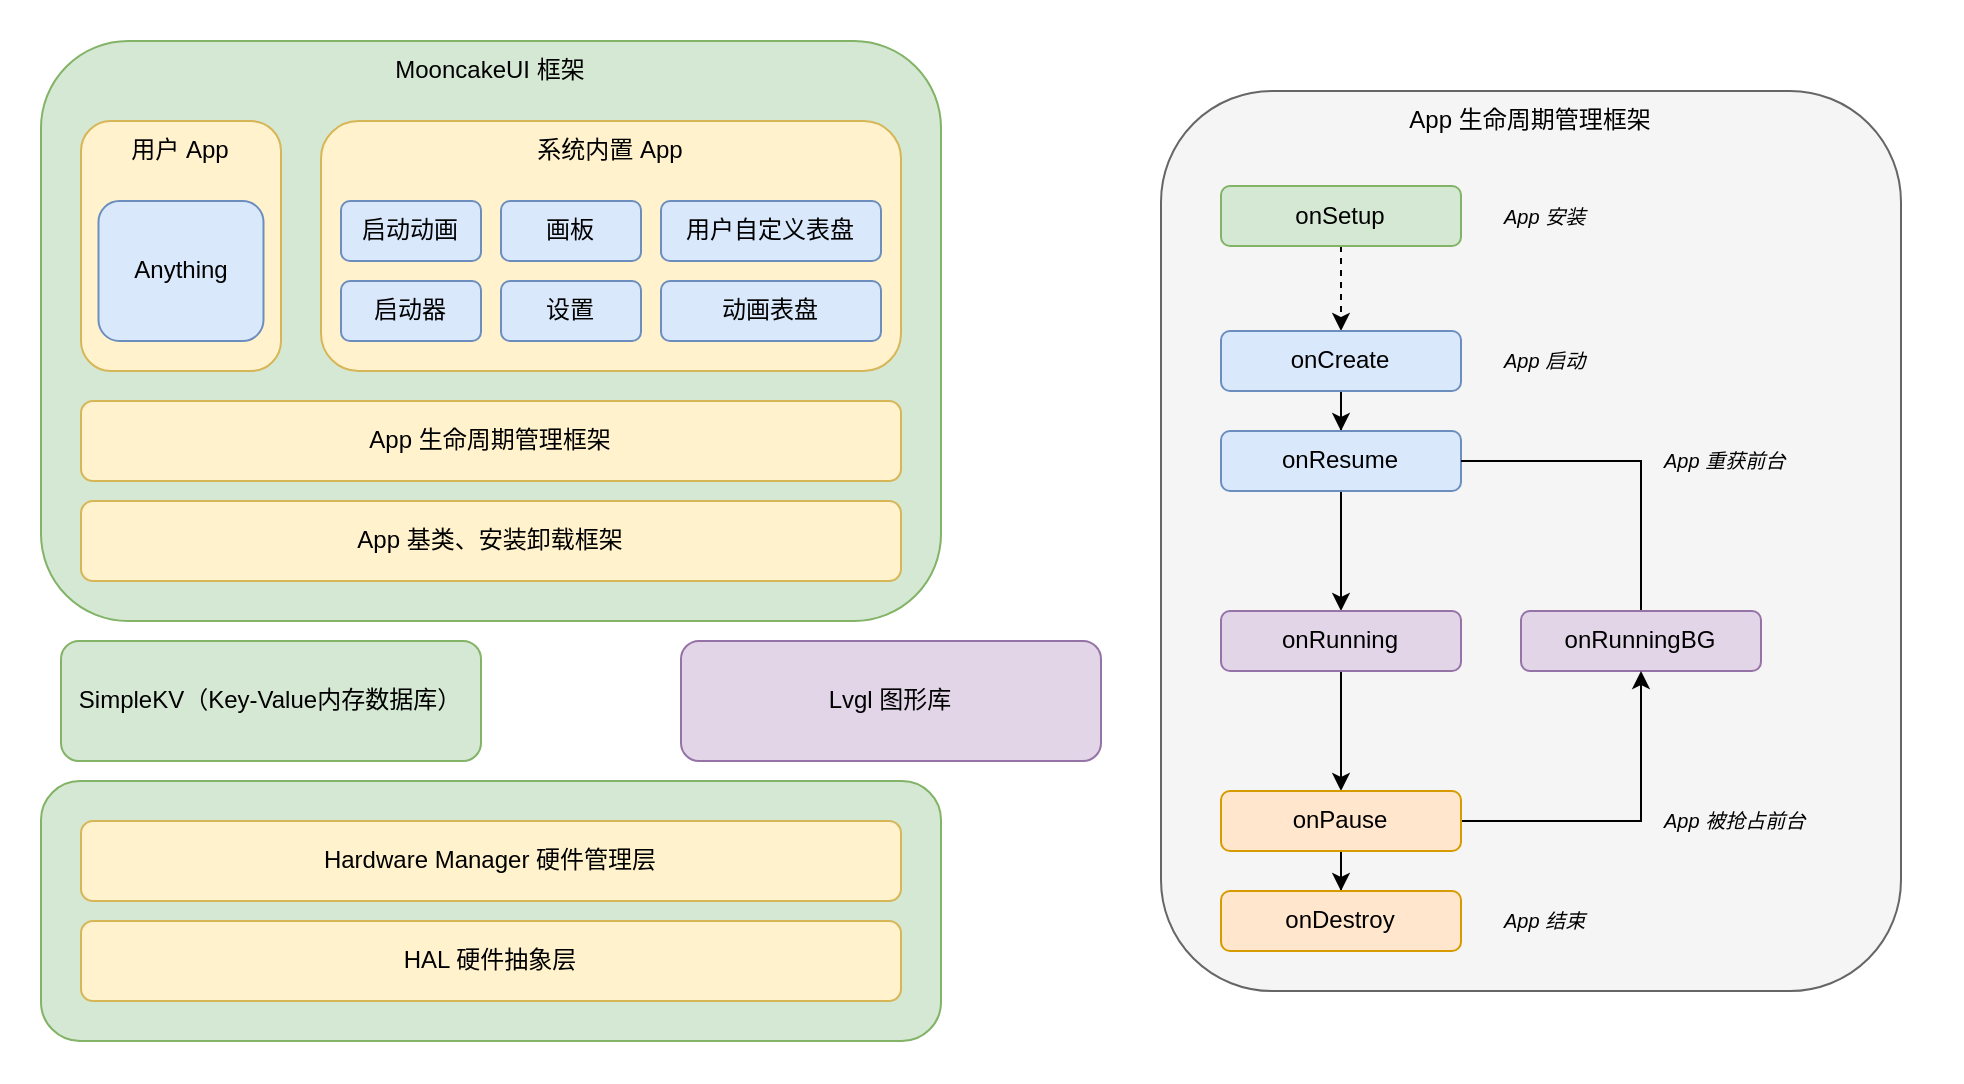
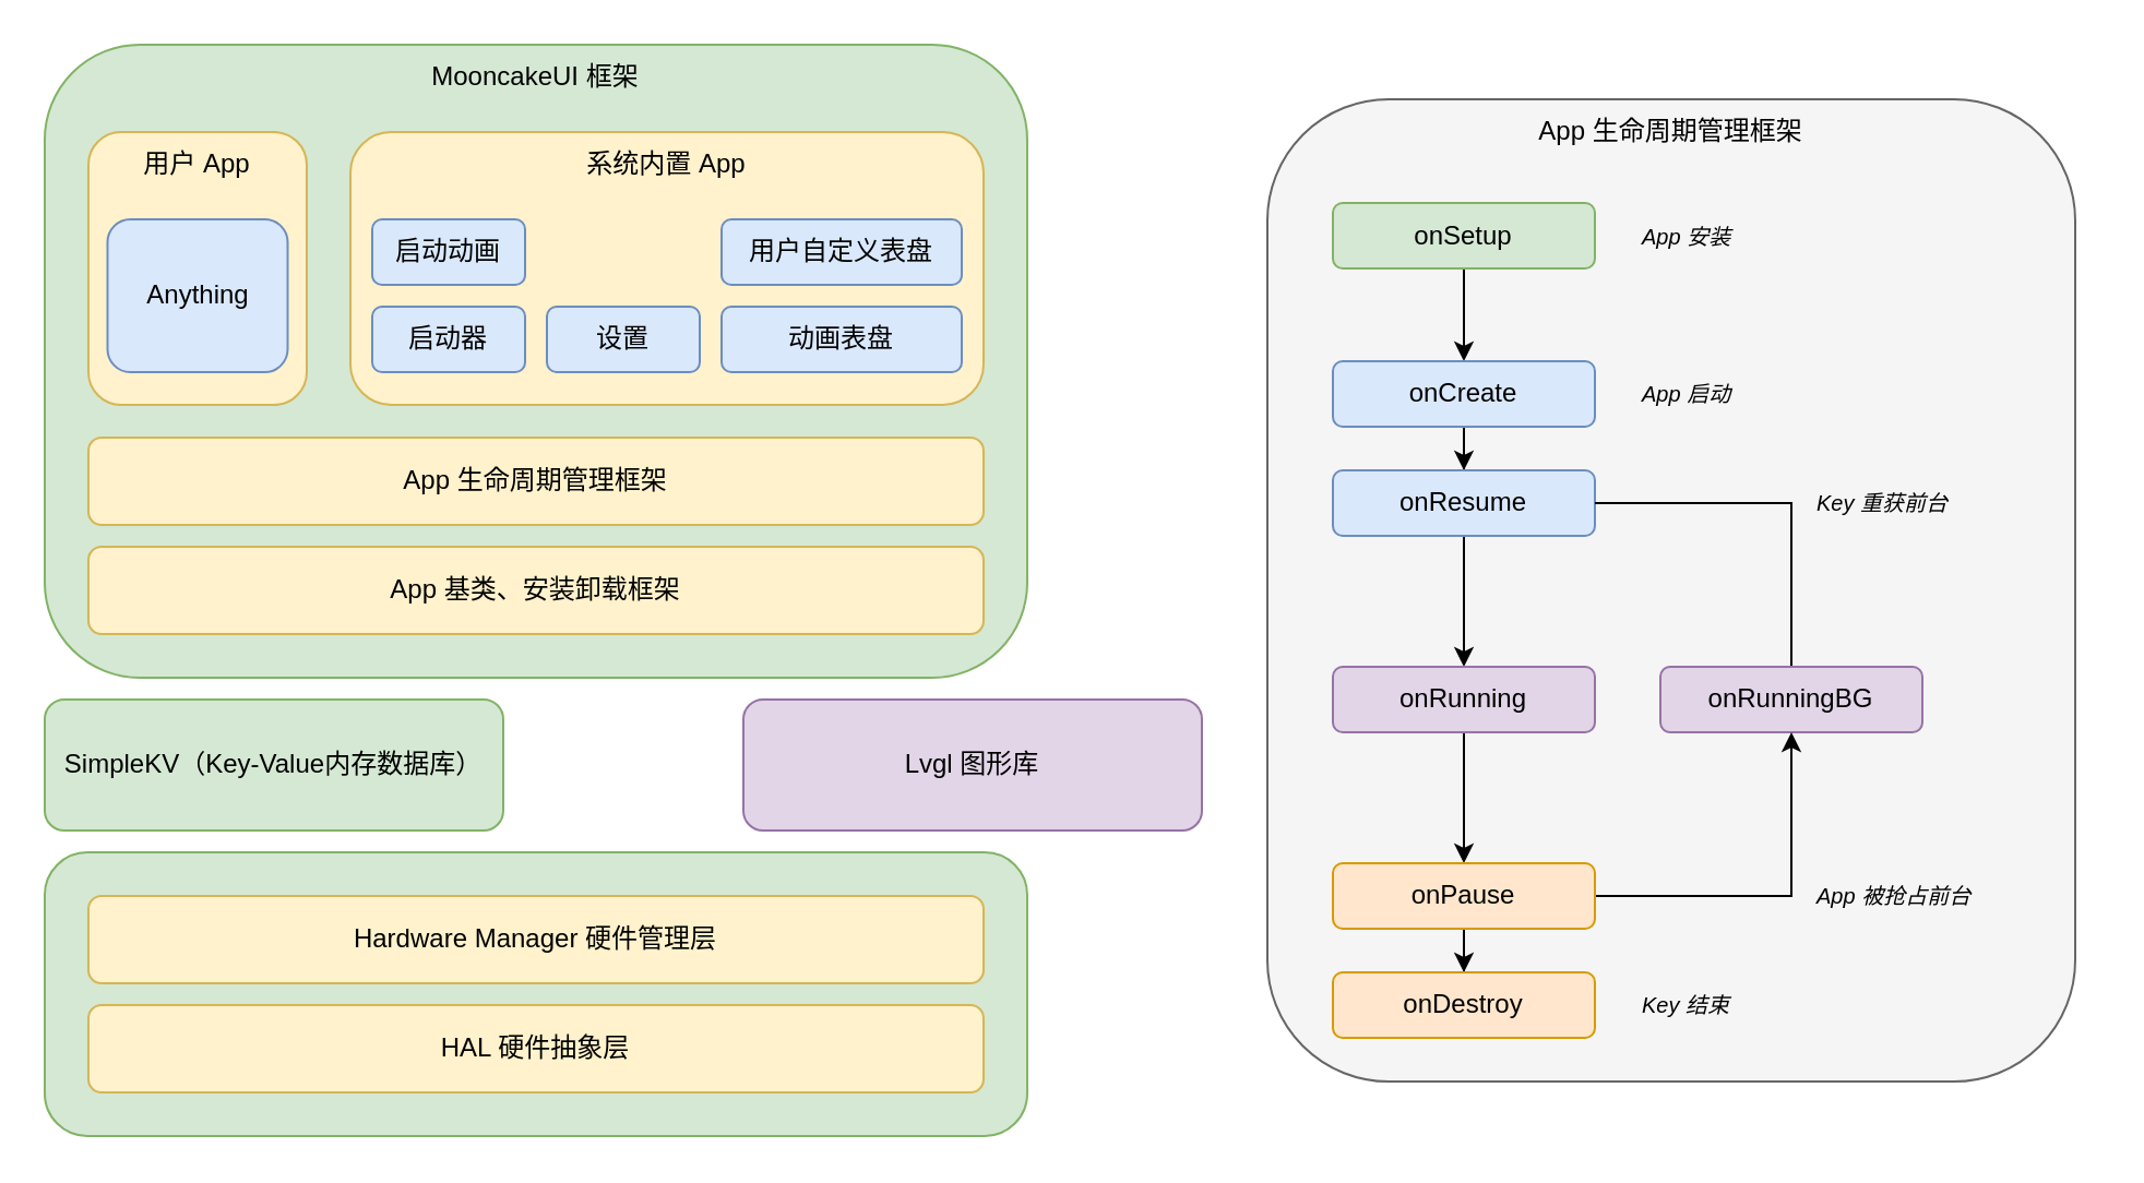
  <mxCell id="0" />
  <mxCell id="1" parent="0" />
  <mxCell id="2" value="" style="rounded=1;whiteSpace=wrap;html=1;fillColor=#f5f5f5;fontColor=#333333;strokeColor=#666666;" vertex="1" parent="1"><mxGeometry x="580" y="45" width="370" height="450" as="geometry" /></mxCell>
- <mxCell id="3" value="SimpleKV（Key-Value内存数据库）" style="rounded=1;whiteSpace=wrap;html=1;fillColor=#d5e8d4;strokeColor=#82b366;" parent="1" vertex="1"><mxGeometry x="30" y="320" width="210" height="60" as="geometry" /></mxCell>
+ <mxCell id="3" value="SimpleKV（Key-Value内存数据库）" style="rounded=1;whiteSpace=wrap;html=1;fillColor=#d5e8d4;strokeColor=#82b366;" parent="1" vertex="1"><mxGeometry x="20" y="320" width="210" height="60" as="geometry" /></mxCell>
  <mxCell id="4" value="Lvgl 图形库" style="rounded=1;whiteSpace=wrap;html=1;fillColor=#e1d5e7;strokeColor=#9673a6;" parent="1" vertex="1"><mxGeometry x="340" y="320" width="210" height="60" as="geometry" /></mxCell>
  <mxCell id="5" value="" style="rounded=1;whiteSpace=wrap;html=1;fillColor=#d5e8d4;strokeColor=#82b366;" parent="1" vertex="1"><mxGeometry x="20" y="20" width="450" height="290" as="geometry" /></mxCell>
  <mxCell id="6" value="MooncakeUI 框架" style="text;html=1;strokeColor=none;fillColor=none;align=center;verticalAlign=middle;whiteSpace=wrap;rounded=0;" parent="1" vertex="1"><mxGeometry x="180" y="20" width="130" height="30" as="geometry" /></mxCell>
  <mxCell id="7" value="App 生命周期管理框架" style="rounded=1;whiteSpace=wrap;html=1;fillColor=#fff2cc;strokeColor=#d6b656;" parent="1" vertex="1"><mxGeometry x="40" y="200" width="410" height="40" as="geometry" /></mxCell>
  <mxCell id="8" value="" style="rounded=1;whiteSpace=wrap;html=1;fillColor=#fff2cc;strokeColor=#d6b656;" parent="1" vertex="1"><mxGeometry x="40" y="60" width="100" height="125" as="geometry" /></mxCell>
  <mxCell id="9" value="" style="rounded=1;whiteSpace=wrap;html=1;fillColor=#fff2cc;strokeColor=#d6b656;" parent="1" vertex="1"><mxGeometry x="160" y="60" width="290" height="125" as="geometry" /></mxCell>
  <mxCell id="10" value="系统内置 App" style="text;html=1;strokeColor=none;fillColor=none;align=center;verticalAlign=middle;whiteSpace=wrap;rounded=0;" parent="1" vertex="1"><mxGeometry x="240" y="60" width="130" height="30" as="geometry" /></mxCell>
  <mxCell id="11" value="App 基类、安装卸载框架" style="rounded=1;whiteSpace=wrap;html=1;fillColor=#fff2cc;strokeColor=#d6b656;" parent="1" vertex="1"><mxGeometry x="40" y="250" width="410" height="40" as="geometry" /></mxCell>
  <mxCell id="12" value="启动动画" style="rounded=1;whiteSpace=wrap;html=1;fillColor=#dae8fc;strokeColor=#6c8ebf;" parent="1" vertex="1"><mxGeometry x="170" y="100" width="70" height="30" as="geometry" /></mxCell>
  <mxCell id="13" value="启动器" style="rounded=1;whiteSpace=wrap;html=1;fillColor=#dae8fc;strokeColor=#6c8ebf;" parent="1" vertex="1"><mxGeometry x="170" y="140" width="70" height="30" as="geometry" /></mxCell>
  <mxCell id="14" value="动画表盘" style="rounded=1;whiteSpace=wrap;html=1;fillColor=#dae8fc;strokeColor=#6c8ebf;" parent="1" vertex="1"><mxGeometry x="330" y="140" width="110" height="30" as="geometry" /></mxCell>
  <mxCell id="15" value="用户自定义表盘" style="rounded=1;whiteSpace=wrap;html=1;fillColor=#dae8fc;strokeColor=#6c8ebf;" parent="1" vertex="1"><mxGeometry x="330" y="100" width="110" height="30" as="geometry" /></mxCell>
- <mxCell id="16" value="画板" style="rounded=1;whiteSpace=wrap;html=1;fillColor=#dae8fc;strokeColor=#6c8ebf;" parent="1" vertex="1"><mxGeometry x="250" y="100" width="70" height="30" as="geometry" /></mxCell>
  <mxCell id="17" value="设置" style="rounded=1;whiteSpace=wrap;html=1;fillColor=#dae8fc;strokeColor=#6c8ebf;" parent="1" vertex="1"><mxGeometry x="250" y="140" width="70" height="30" as="geometry" /></mxCell>
  <mxCell id="18" value="用户 App" style="text;html=1;strokeColor=none;fillColor=none;align=center;verticalAlign=middle;whiteSpace=wrap;rounded=0;" parent="1" vertex="1"><mxGeometry x="25" y="60" width="130" height="30" as="geometry" /></mxCell>
  <mxCell id="19" value="Anything" style="rounded=1;whiteSpace=wrap;html=1;fillColor=#dae8fc;strokeColor=#6c8ebf;" parent="1" vertex="1"><mxGeometry x="48.75" y="100" width="82.5" height="70" as="geometry" /></mxCell>
  <mxCell id="20" value="" style="rounded=1;whiteSpace=wrap;html=1;fillColor=#d5e8d4;strokeColor=#82b366;" parent="1" vertex="1"><mxGeometry x="20" y="390" width="450" height="130" as="geometry" /></mxCell>
  <mxCell id="21" value="HAL 硬件抽象层" style="rounded=1;whiteSpace=wrap;html=1;fillColor=#fff2cc;strokeColor=#d6b656;" parent="1" vertex="1"><mxGeometry x="40" y="460" width="410" height="40" as="geometry" /></mxCell>
  <mxCell id="22" value="Hardware Manager 硬件管理层" style="rounded=1;whiteSpace=wrap;html=1;fillColor=#fff2cc;strokeColor=#d6b656;" parent="1" vertex="1"><mxGeometry x="40" y="410" width="410" height="40" as="geometry" /></mxCell>
- <mxCell id="23" value="" style="edgeStyle=orthogonalEdgeStyle;rounded=0;orthogonalLoop=1;jettySize=auto;html=1;dashed=1;" edge="1" parent="1" source="24" target="26"><mxGeometry relative="1" as="geometry" /></mxCell>
+ <mxCell id="23" value="" style="edgeStyle=orthogonalEdgeStyle;rounded=0;orthogonalLoop=1;jettySize=auto;html=1;" edge="1" parent="1" source="24" target="26"><mxGeometry relative="1" as="geometry" /></mxCell>
  <mxCell id="24" value="onSetup" style="rounded=1;whiteSpace=wrap;html=1;fillColor=#d5e8d4;strokeColor=#82b366;" vertex="1" parent="1"><mxGeometry x="610" y="92.5" width="120" height="30" as="geometry" /></mxCell>
  <mxCell id="25" value="" style="edgeStyle=orthogonalEdgeStyle;rounded=0;orthogonalLoop=1;jettySize=auto;html=1;" edge="1" parent="1" source="26" target="28"><mxGeometry relative="1" as="geometry" /></mxCell>
  <mxCell id="26" value="onCreate" style="rounded=1;whiteSpace=wrap;html=1;fillColor=#dae8fc;strokeColor=#6c8ebf;" vertex="1" parent="1"><mxGeometry x="610" y="165" width="120" height="30" as="geometry" /></mxCell>
  <mxCell id="27" value="" style="edgeStyle=orthogonalEdgeStyle;rounded=0;orthogonalLoop=1;jettySize=auto;html=1;" edge="1" parent="1" source="28" target="30"><mxGeometry relative="1" as="geometry" /></mxCell>
  <mxCell id="28" value="onResume" style="rounded=1;whiteSpace=wrap;html=1;fillColor=#dae8fc;strokeColor=#6c8ebf;" vertex="1" parent="1"><mxGeometry x="610" y="215" width="120" height="30" as="geometry" /></mxCell>
  <mxCell id="29" value="" style="edgeStyle=orthogonalEdgeStyle;rounded=0;orthogonalLoop=1;jettySize=auto;html=1;" edge="1" parent="1" source="30" target="35"><mxGeometry relative="1" as="geometry" /></mxCell>
  <mxCell id="30" value="onRunning" style="rounded=1;whiteSpace=wrap;html=1;fillColor=#e1d5e7;strokeColor=#9673a6;" vertex="1" parent="1"><mxGeometry x="610" y="305" width="120" height="30" as="geometry" /></mxCell>
  <mxCell id="31" style="edgeStyle=orthogonalEdgeStyle;rounded=0;orthogonalLoop=1;jettySize=auto;html=1;entryX=1;entryY=0.5;entryDx=0;entryDy=0;endArrow=none;" edge="1" parent="1" source="32" target="28"><mxGeometry relative="1" as="geometry"><Array as="points"><mxPoint x="820" y="230" /></Array></mxGeometry></mxCell>
  <mxCell id="32" value="onRunningBG" style="rounded=1;whiteSpace=wrap;html=1;fillColor=#e1d5e7;strokeColor=#9673a6;" vertex="1" parent="1"><mxGeometry x="760" y="305" width="120" height="30" as="geometry" /></mxCell>
  <mxCell id="33" value="" style="edgeStyle=orthogonalEdgeStyle;rounded=0;orthogonalLoop=1;jettySize=auto;html=1;" edge="1" parent="1" source="35" target="36"><mxGeometry relative="1" as="geometry" /></mxCell>
  <mxCell id="34" style="edgeStyle=orthogonalEdgeStyle;rounded=0;orthogonalLoop=1;jettySize=auto;html=1;entryX=0.5;entryY=1;entryDx=0;entryDy=0;" edge="1" parent="1" source="35" target="32"><mxGeometry relative="1" as="geometry" /></mxCell>
  <mxCell id="35" value="onPause" style="rounded=1;whiteSpace=wrap;html=1;fillColor=#ffe6cc;strokeColor=#d79b00;" vertex="1" parent="1"><mxGeometry x="610" y="395" width="120" height="30" as="geometry" /></mxCell>
  <mxCell id="36" value="onDestroy" style="rounded=1;whiteSpace=wrap;html=1;fillColor=#ffe6cc;strokeColor=#d79b00;" vertex="1" parent="1"><mxGeometry x="610" y="445" width="120" height="30" as="geometry" /></mxCell>
  <mxCell id="37" value="&lt;font style=&quot;font-size: 10px;&quot;&gt;&lt;i&gt;App 安装&amp;nbsp;&lt;/i&gt;&lt;/font&gt;" style="text;html=1;strokeColor=none;fillColor=none;align=left;verticalAlign=middle;whiteSpace=wrap;rounded=0;fontSize=9;" vertex="1" parent="1"><mxGeometry x="750" y="92.5" width="130" height="30" as="geometry" /></mxCell>
  <mxCell id="38" value="&lt;font style=&quot;font-size: 10px;&quot;&gt;&lt;i&gt;App 启动&lt;/i&gt;&lt;/font&gt;" style="text;html=1;strokeColor=none;fillColor=none;align=left;verticalAlign=middle;whiteSpace=wrap;rounded=0;fontSize=9;" vertex="1" parent="1"><mxGeometry x="750" y="165" width="130" height="30" as="geometry" /></mxCell>
  <mxCell id="39" value="&lt;font style=&quot;font-size: 10px;&quot;&gt;&lt;i&gt;App 被抢占前台&lt;/i&gt;&lt;/font&gt;" style="text;html=1;strokeColor=none;fillColor=none;align=left;verticalAlign=middle;whiteSpace=wrap;rounded=0;fontSize=9;" vertex="1" parent="1"><mxGeometry x="830" y="395" width="130" height="30" as="geometry" /></mxCell>
- <mxCell id="40" value="&lt;font style=&quot;font-size: 10px;&quot;&gt;&lt;i&gt;App 重获前台&lt;/i&gt;&lt;/font&gt;" style="text;html=1;strokeColor=none;fillColor=none;align=left;verticalAlign=middle;whiteSpace=wrap;rounded=0;fontSize=9;" vertex="1" parent="1"><mxGeometry x="830" y="215" width="130" height="30" as="geometry" /></mxCell>
- <mxCell id="41" value="&lt;font style=&quot;font-size: 10px;&quot;&gt;&lt;i&gt;App 结束&lt;/i&gt;&lt;/font&gt;" style="text;html=1;strokeColor=none;fillColor=none;align=left;verticalAlign=middle;whiteSpace=wrap;rounded=0;fontSize=9;" vertex="1" parent="1"><mxGeometry x="750" y="445" width="130" height="30" as="geometry" /></mxCell>
+ <mxCell id="40" value="&lt;font style=&quot;font-size: 10px;&quot;&gt;&lt;i&gt;Key 重获前台&lt;/i&gt;&lt;/font&gt;" style="text;html=1;strokeColor=none;fillColor=none;align=left;verticalAlign=middle;whiteSpace=wrap;rounded=0;fontSize=9;" vertex="1" parent="1"><mxGeometry x="830" y="215" width="130" height="30" as="geometry" /></mxCell>
+ <mxCell id="41" value="&lt;font style=&quot;font-size: 10px;&quot;&gt;&lt;i&gt;Key 结束&lt;/i&gt;&lt;/font&gt;" style="text;html=1;strokeColor=none;fillColor=none;align=left;verticalAlign=middle;whiteSpace=wrap;rounded=0;fontSize=9;" vertex="1" parent="1"><mxGeometry x="750" y="445" width="130" height="30" as="geometry" /></mxCell>
  <mxCell id="42" value="App 生命周期管理框架" style="text;html=1;strokeColor=none;fillColor=none;align=center;verticalAlign=middle;whiteSpace=wrap;rounded=0;" vertex="1" parent="1"><mxGeometry x="700" y="45" width="130" height="30" as="geometry" /></mxCell>
